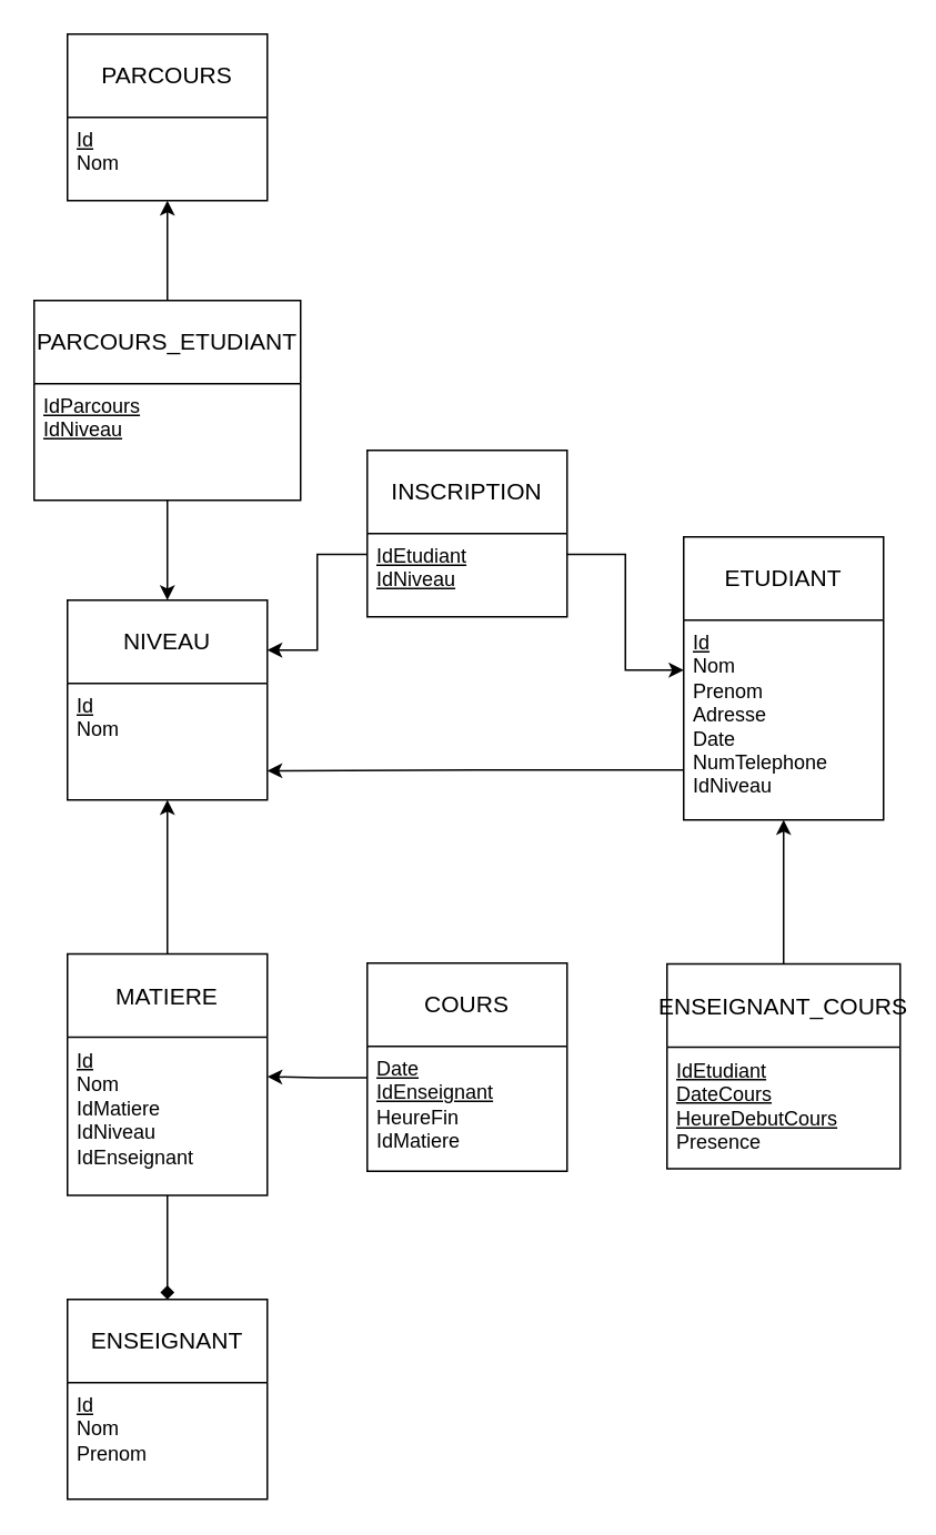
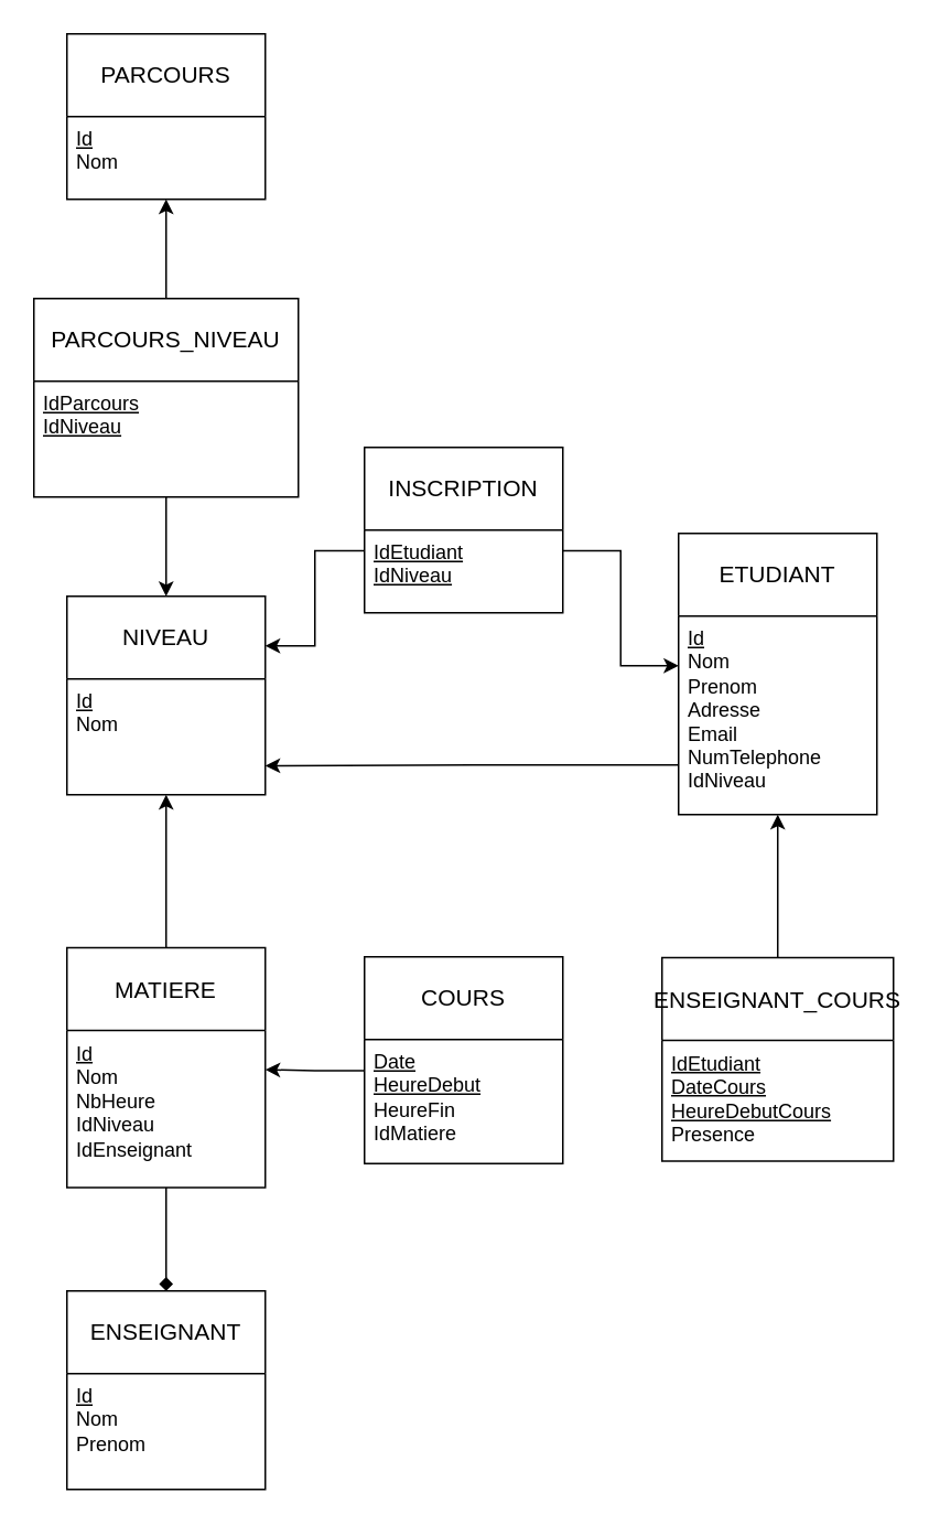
  <mxCell id="0" />
  <mxCell id="1" parent="0" />
  <mxCell id="2" value="PARCOURS" style="swimlane;childLayout=stackLayout;horizontal=1;startSize=50;horizontalStack=0;rounded=0;fontSize=14;fontStyle=0;strokeWidth=1;resizeParent=0;resizeLast=1;shadow=0;dashed=0;align=center;arcSize=4;whiteSpace=wrap;html=1;" parent="1" vertex="1"><mxGeometry x="40" y="20" width="120" height="100" as="geometry" /></mxCell>
  <mxCell id="3" value="&lt;u&gt;Id&lt;/u&gt;&lt;div&gt;Nom&lt;/div&gt;" style="align=left;strokeColor=none;fillColor=none;spacingLeft=4;fontSize=12;verticalAlign=top;resizable=0;rotatable=0;part=1;html=1;" parent="2" vertex="1"><mxGeometry y="50" width="120" height="50" as="geometry" /></mxCell>
  <mxCell id="4" style="edgeStyle=orthogonalEdgeStyle;rounded=0;orthogonalLoop=1;jettySize=auto;html=1;exitX=0.5;exitY=0;exitDx=0;exitDy=0;entryX=0.5;entryY=1;entryDx=0;entryDy=0;" edge="1" parent="1" source="5" target="3"><mxGeometry relative="1" as="geometry" /></mxCell>
- <mxCell id="5" value="PARCOURS_ETUDIANT" style="swimlane;childLayout=stackLayout;horizontal=1;startSize=50;horizontalStack=0;rounded=0;fontSize=14;fontStyle=0;strokeWidth=1;resizeParent=0;resizeLast=1;shadow=0;dashed=0;align=center;arcSize=4;whiteSpace=wrap;html=1;" vertex="1" parent="1"><mxGeometry x="20" y="180" width="160" height="120" as="geometry" /></mxCell>
+ <mxCell id="5" value="PARCOURS_NIVEAU" style="swimlane;childLayout=stackLayout;horizontal=1;startSize=50;horizontalStack=0;rounded=0;fontSize=14;fontStyle=0;strokeWidth=1;resizeParent=0;resizeLast=1;shadow=0;dashed=0;align=center;arcSize=4;whiteSpace=wrap;html=1;" vertex="1" parent="1"><mxGeometry x="20" y="180" width="160" height="120" as="geometry" /></mxCell>
  <mxCell id="6" value="&lt;u&gt;IdParcours&lt;/u&gt;&lt;div&gt;&lt;u&gt;IdNiveau&lt;/u&gt;&lt;/div&gt;" style="align=left;strokeColor=none;fillColor=none;spacingLeft=4;fontSize=12;verticalAlign=top;resizable=0;rotatable=0;part=1;html=1;" vertex="1" parent="5"><mxGeometry y="50" width="160" height="70" as="geometry" /></mxCell>
  <mxCell id="7" value="NIVEAU" style="swimlane;childLayout=stackLayout;horizontal=1;startSize=50;horizontalStack=0;rounded=0;fontSize=14;fontStyle=0;strokeWidth=1;resizeParent=0;resizeLast=1;shadow=0;dashed=0;align=center;arcSize=4;whiteSpace=wrap;html=1;" vertex="1" parent="1"><mxGeometry x="40" y="360" width="120" height="120" as="geometry" /></mxCell>
  <mxCell id="8" value="&lt;u&gt;Id&lt;/u&gt;&lt;div&gt;Nom&lt;/div&gt;" style="align=left;strokeColor=none;fillColor=none;spacingLeft=4;fontSize=12;verticalAlign=top;resizable=0;rotatable=0;part=1;html=1;" vertex="1" parent="7"><mxGeometry y="50" width="120" height="70" as="geometry" /></mxCell>
  <mxCell id="9" value="INSCRIPTION" style="swimlane;childLayout=stackLayout;horizontal=1;startSize=50;horizontalStack=0;rounded=0;fontSize=14;fontStyle=0;strokeWidth=1;resizeParent=0;resizeLast=1;shadow=0;dashed=0;align=center;arcSize=4;whiteSpace=wrap;html=1;" vertex="1" parent="1"><mxGeometry x="220" y="270" width="120" height="100" as="geometry" /></mxCell>
  <mxCell id="10" value="&lt;u&gt;IdEtudiant&lt;/u&gt;&lt;div&gt;&lt;u&gt;IdNiveau&lt;/u&gt;&lt;/div&gt;" style="align=left;strokeColor=none;fillColor=none;spacingLeft=4;fontSize=12;verticalAlign=top;resizable=0;rotatable=0;part=1;html=1;" vertex="1" parent="9"><mxGeometry y="50" width="120" height="50" as="geometry" /></mxCell>
  <mxCell id="11" value="ETUDIANT" style="swimlane;childLayout=stackLayout;horizontal=1;startSize=50;horizontalStack=0;rounded=0;fontSize=14;fontStyle=0;strokeWidth=1;resizeParent=0;resizeLast=1;shadow=0;dashed=0;align=center;arcSize=4;whiteSpace=wrap;html=1;" vertex="1" parent="1"><mxGeometry x="410" y="322" width="120" height="170" as="geometry" /></mxCell>
- <mxCell id="12" value="&lt;u&gt;Id&lt;/u&gt;&lt;div&gt;Nom&lt;/div&gt;&lt;div&gt;Prenom&lt;/div&gt;&lt;div&gt;Adresse&lt;/div&gt;&lt;div&gt;Date&lt;/div&gt;&lt;div&gt;NumTelephone&lt;/div&gt;&lt;div&gt;IdNiveau&lt;/div&gt;" style="align=left;strokeColor=none;fillColor=none;spacingLeft=4;fontSize=12;verticalAlign=top;resizable=0;rotatable=0;part=1;html=1;" vertex="1" parent="11"><mxGeometry y="50" width="120" height="120" as="geometry" /></mxCell>
+ <mxCell id="12" value="&lt;u&gt;Id&lt;/u&gt;&lt;div&gt;Nom&lt;/div&gt;&lt;div&gt;Prenom&lt;/div&gt;&lt;div&gt;Adresse&lt;/div&gt;&lt;div&gt;Email&lt;/div&gt;&lt;div&gt;NumTelephone&lt;/div&gt;&lt;div&gt;IdNiveau&lt;/div&gt;" style="align=left;strokeColor=none;fillColor=none;spacingLeft=4;fontSize=12;verticalAlign=top;resizable=0;rotatable=0;part=1;html=1;" vertex="1" parent="11"><mxGeometry y="50" width="120" height="120" as="geometry" /></mxCell>
  <mxCell id="13" style="edgeStyle=orthogonalEdgeStyle;rounded=0;orthogonalLoop=1;jettySize=auto;html=1;exitX=0.5;exitY=0;exitDx=0;exitDy=0;entryX=0.5;entryY=1;entryDx=0;entryDy=0;" edge="1" parent="1" source="14" target="12"><mxGeometry relative="1" as="geometry" /></mxCell>
  <mxCell id="14" value="ENSEIGNANT_COURS" style="swimlane;childLayout=stackLayout;horizontal=1;startSize=50;horizontalStack=0;rounded=0;fontSize=14;fontStyle=0;strokeWidth=1;resizeParent=0;resizeLast=1;shadow=0;dashed=0;align=center;arcSize=4;whiteSpace=wrap;html=1;" vertex="1" parent="1"><mxGeometry x="400" y="578.5" width="140" height="123" as="geometry" /></mxCell>
  <mxCell id="15" value="&lt;u&gt;IdEtudiant&lt;/u&gt;&lt;div&gt;&lt;u&gt;DateCours&lt;/u&gt;&lt;/div&gt;&lt;div&gt;&lt;u&gt;HeureDebutCours&lt;/u&gt;&lt;/div&gt;&lt;div&gt;Presence&lt;/div&gt;" style="align=left;strokeColor=none;fillColor=none;spacingLeft=4;fontSize=12;verticalAlign=top;resizable=0;rotatable=0;part=1;html=1;" vertex="1" parent="14"><mxGeometry y="50" width="140" height="73" as="geometry" /></mxCell>
  <mxCell id="16" value="COURS" style="swimlane;childLayout=stackLayout;horizontal=1;startSize=50;horizontalStack=0;rounded=0;fontSize=14;fontStyle=0;strokeWidth=1;resizeParent=0;resizeLast=1;shadow=0;dashed=0;align=center;arcSize=4;whiteSpace=wrap;html=1;" vertex="1" parent="1"><mxGeometry x="220" y="578" width="120" height="125" as="geometry" /></mxCell>
- <mxCell id="17" value="&lt;u&gt;Date&lt;/u&gt;&lt;div&gt;&lt;u&gt;IdEnseignant&lt;/u&gt;&lt;/div&gt;&lt;div&gt;HeureFin&lt;/div&gt;&lt;div&gt;IdMatiere&lt;/div&gt;" style="align=left;strokeColor=none;fillColor=none;spacingLeft=4;fontSize=12;verticalAlign=top;resizable=0;rotatable=0;part=1;html=1;" vertex="1" parent="16"><mxGeometry y="50" width="120" height="75" as="geometry" /></mxCell>
+ <mxCell id="17" value="&lt;u&gt;Date&lt;/u&gt;&lt;div&gt;&lt;u&gt;HeureDebut&lt;/u&gt;&lt;/div&gt;&lt;div&gt;HeureFin&lt;/div&gt;&lt;div&gt;IdMatiere&lt;/div&gt;" style="align=left;strokeColor=none;fillColor=none;spacingLeft=4;fontSize=12;verticalAlign=top;resizable=0;rotatable=0;part=1;html=1;" vertex="1" parent="16"><mxGeometry y="50" width="120" height="75" as="geometry" /></mxCell>
  <mxCell id="18" style="edgeStyle=orthogonalEdgeStyle;rounded=0;orthogonalLoop=1;jettySize=auto;html=1;exitX=0.5;exitY=0;exitDx=0;exitDy=0;entryX=0.5;entryY=1;entryDx=0;entryDy=0;" edge="1" parent="1" source="19" target="8"><mxGeometry relative="1" as="geometry" /></mxCell>
  <mxCell id="19" value="MATIERE" style="swimlane;childLayout=stackLayout;horizontal=1;startSize=50;horizontalStack=0;rounded=0;fontSize=14;fontStyle=0;strokeWidth=1;resizeParent=0;resizeLast=1;shadow=0;dashed=0;align=center;arcSize=4;whiteSpace=wrap;html=1;" vertex="1" parent="1"><mxGeometry x="40" y="572.5" width="120" height="145" as="geometry" /></mxCell>
- <mxCell id="20" value="&lt;u&gt;Id&lt;/u&gt;&lt;div&gt;Nom&lt;/div&gt;&lt;div&gt;IdMatiere&lt;/div&gt;&lt;div&gt;IdNiveau&lt;/div&gt;&lt;div&gt;IdEnseignant&lt;/div&gt;" style="align=left;strokeColor=none;fillColor=none;spacingLeft=4;fontSize=12;verticalAlign=top;resizable=0;rotatable=0;part=1;html=1;" vertex="1" parent="19"><mxGeometry y="50" width="120" height="95" as="geometry" /></mxCell>
+ <mxCell id="20" value="&lt;u&gt;Id&lt;/u&gt;&lt;div&gt;Nom&lt;/div&gt;&lt;div&gt;NbHeure&lt;/div&gt;&lt;div&gt;IdNiveau&lt;/div&gt;&lt;div&gt;IdEnseignant&lt;/div&gt;" style="align=left;strokeColor=none;fillColor=none;spacingLeft=4;fontSize=12;verticalAlign=top;resizable=0;rotatable=0;part=1;html=1;" vertex="1" parent="19"><mxGeometry y="50" width="120" height="95" as="geometry" /></mxCell>
  <mxCell id="21" value="ENSEIGNANT" style="swimlane;childLayout=stackLayout;horizontal=1;startSize=50;horizontalStack=0;rounded=0;fontSize=14;fontStyle=0;strokeWidth=1;resizeParent=0;resizeLast=1;shadow=0;dashed=0;align=center;arcSize=4;whiteSpace=wrap;html=1;" vertex="1" parent="1"><mxGeometry x="40" y="780" width="120" height="120" as="geometry" /></mxCell>
  <mxCell id="22" value="&lt;u&gt;Id&lt;/u&gt;&lt;div&gt;Nom&lt;/div&gt;&lt;div&gt;Prenom&lt;/div&gt;" style="align=left;strokeColor=none;fillColor=none;spacingLeft=4;fontSize=12;verticalAlign=top;resizable=0;rotatable=0;part=1;html=1;" vertex="1" parent="21"><mxGeometry y="50" width="120" height="70" as="geometry" /></mxCell>
  <mxCell id="23" style="edgeStyle=orthogonalEdgeStyle;rounded=0;orthogonalLoop=1;jettySize=auto;html=1;exitX=0.5;exitY=1;exitDx=0;exitDy=0;entryX=0.5;entryY=0;entryDx=0;entryDy=0;" edge="1" parent="1" source="6" target="7"><mxGeometry relative="1" as="geometry" /></mxCell>
  <mxCell id="24" style="edgeStyle=orthogonalEdgeStyle;rounded=0;orthogonalLoop=1;jettySize=auto;html=1;exitX=0;exitY=0.25;exitDx=0;exitDy=0;entryX=1;entryY=0.25;entryDx=0;entryDy=0;" edge="1" parent="1" source="10" target="7"><mxGeometry relative="1" as="geometry" /></mxCell>
  <mxCell id="25" style="edgeStyle=orthogonalEdgeStyle;rounded=0;orthogonalLoop=1;jettySize=auto;html=1;exitX=1;exitY=0.25;exitDx=0;exitDy=0;entryX=0;entryY=0.25;entryDx=0;entryDy=0;" edge="1" parent="1" source="10" target="12"><mxGeometry relative="1" as="geometry" /></mxCell>
  <mxCell id="26" style="edgeStyle=orthogonalEdgeStyle;rounded=0;orthogonalLoop=1;jettySize=auto;html=1;exitX=0;exitY=0.75;exitDx=0;exitDy=0;entryX=1;entryY=0.75;entryDx=0;entryDy=0;" edge="1" parent="1" source="12" target="8"><mxGeometry relative="1" as="geometry" /></mxCell>
  <mxCell id="27" style="edgeStyle=orthogonalEdgeStyle;rounded=0;orthogonalLoop=1;jettySize=auto;html=1;exitX=0.5;exitY=1;exitDx=0;exitDy=0;entryX=0.5;entryY=0;entryDx=0;entryDy=0;endArrow=diamond;" edge="1" parent="1" source="20" target="21"><mxGeometry relative="1" as="geometry" /></mxCell>
  <mxCell id="28" style="edgeStyle=orthogonalEdgeStyle;rounded=0;orthogonalLoop=1;jettySize=auto;html=1;exitX=0;exitY=0.25;exitDx=0;exitDy=0;entryX=1;entryY=0.25;entryDx=0;entryDy=0;" edge="1" parent="1" source="17" target="20"><mxGeometry relative="1" as="geometry" /></mxCell>
